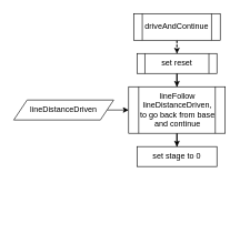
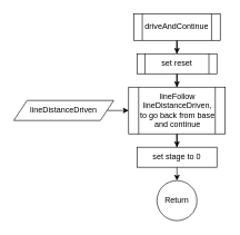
  <mxCell id="0" />
  <mxCell id="1" parent="0" />
- <mxCell id="2" value="" style="edgeStyle=orthogonalEdgeStyle;rounded=0;orthogonalLoop=1;jettySize=auto;html=1;entryX=0.5;entryY=0;entryDx=0;entryDy=0;dashed=1;" edge="1" parent="1" source="3" target="5"><mxGeometry relative="1" as="geometry"><mxPoint x="265" y="130" as="targetPoint" /></mxGeometry></mxCell>
+ <mxCell id="2" value="" style="edgeStyle=orthogonalEdgeStyle;rounded=0;orthogonalLoop=1;jettySize=auto;html=1;entryX=0.5;entryY=0;entryDx=0;entryDy=0;" edge="1" parent="1" source="3" target="5"><mxGeometry relative="1" as="geometry"><mxPoint x="265" y="130" as="targetPoint" /></mxGeometry></mxCell>
  <mxCell id="3" value="driveAndContinue" style="shape=process;whiteSpace=wrap;html=1;backgroundOutline=1;" parent="1" vertex="1"><mxGeometry x="200" y="20" width="130" height="40" as="geometry" /></mxCell>
  <mxCell id="4" value="" style="edgeStyle=orthogonalEdgeStyle;rounded=0;orthogonalLoop=1;jettySize=auto;html=1;" edge="1" parent="1" source="5" target="7"><mxGeometry relative="1" as="geometry" /></mxCell>
  <mxCell id="5" value="set reset" style="shape=process;whiteSpace=wrap;html=1;backgroundOutline=1;" vertex="1" parent="1"><mxGeometry x="205" y="80" width="120" height="30" as="geometry" /></mxCell>
  <mxCell id="6" value="" style="edgeStyle=orthogonalEdgeStyle;rounded=0;orthogonalLoop=1;jettySize=auto;html=1;" edge="1" parent="1" source="7" target="11"><mxGeometry relative="1" as="geometry" /></mxCell>
  <mxCell id="7" value="lineFollow lineDistanceDriven, to go back from base and continue" style="shape=process;whiteSpace=wrap;html=1;backgroundOutline=1;" vertex="1" parent="1"><mxGeometry x="192.5" y="130" width="145" height="70" as="geometry" /></mxCell>
  <mxCell id="8" style="edgeStyle=orthogonalEdgeStyle;rounded=0;orthogonalLoop=1;jettySize=auto;html=1;exitX=1;exitY=0.5;exitDx=0;exitDy=0;entryX=0;entryY=0.5;entryDx=0;entryDy=0;" edge="1" parent="1" source="9" target="7"><mxGeometry relative="1" as="geometry" /></mxCell>
  <mxCell id="9" value="lineDistanceDriven" style="shape=parallelogram;perimeter=parallelogramPerimeter;whiteSpace=wrap;html=1;fixedSize=1;" vertex="1" parent="1"><mxGeometry x="20" y="150" width="150" height="30" as="geometry" /></mxCell>
+ <mxCell id="10" style="edgeStyle=orthogonalEdgeStyle;rounded=0;orthogonalLoop=1;jettySize=auto;html=1;exitX=0.5;exitY=1;exitDx=0;exitDy=0;entryX=0.5;entryY=0;entryDx=0;entryDy=0;" edge="1" parent="1" source="11" target="12"><mxGeometry relative="1" as="geometry" /></mxCell>
  <mxCell id="11" value="set stage to 0" style="whiteSpace=wrap;html=1;" vertex="1" parent="1"><mxGeometry x="205" y="220" width="120" height="30" as="geometry" /></mxCell>
+ <mxCell id="12" value="Return" style="ellipse;whiteSpace=wrap;html=1;aspect=fixed;" vertex="1" parent="1"><mxGeometry x="235" y="270" width="60" height="60" as="geometry" /></mxCell>
